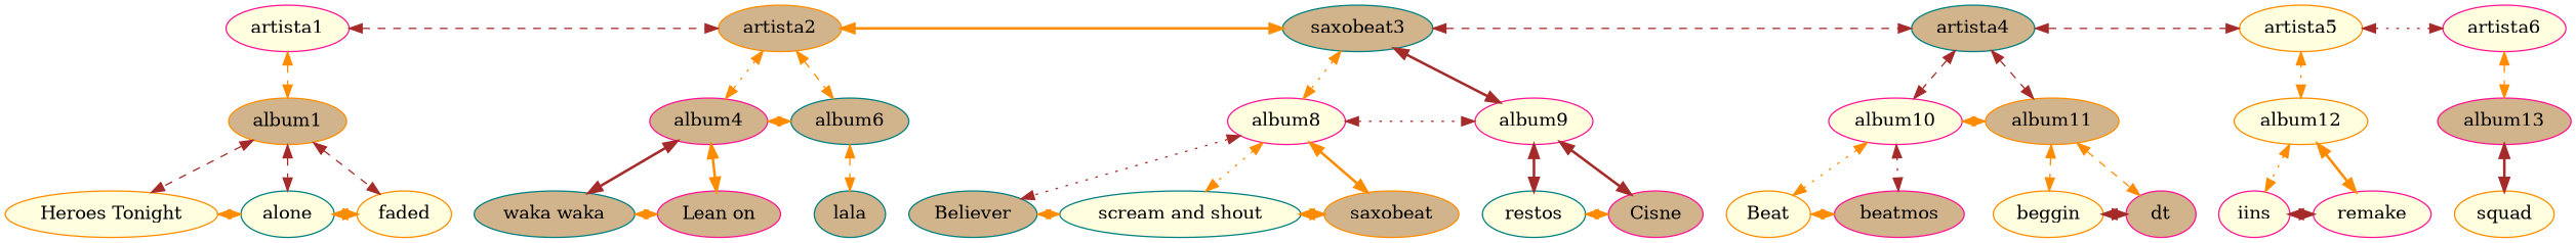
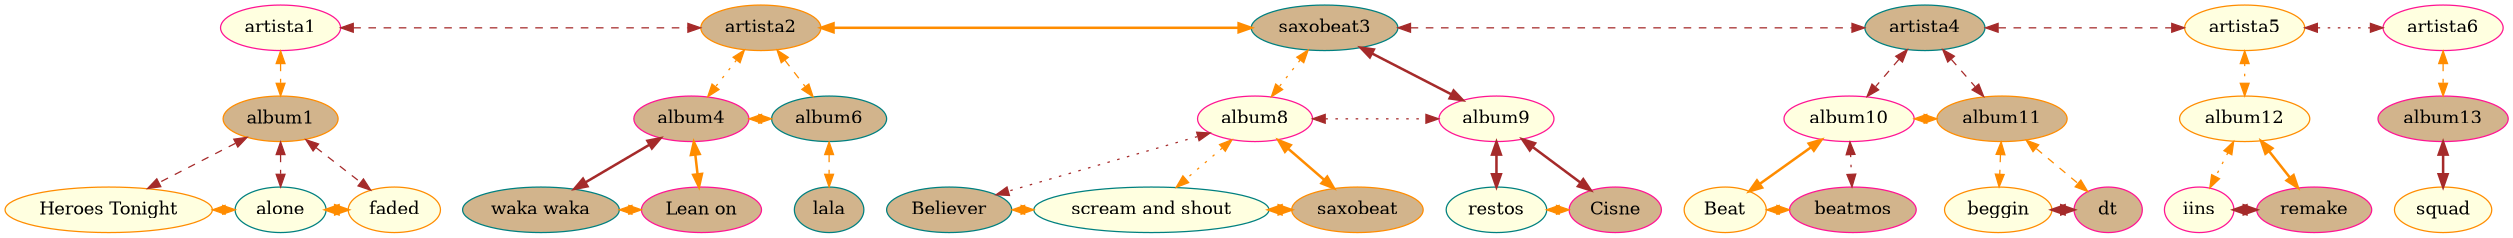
  digraph {
    node [color=deeppink fillcolor=lightyellow style=filled]
    edge [color=darkorange dir=both style=dashed]
    n1 [label=artista1]
    n2 [color=darkorange fillcolor=tan label=artista2]
    n3 [color=darkorange fillcolor=tan label=album1]
    n4 [color=teal fillcolor=tan label=saxobeat3]
    n5 [fillcolor=tan label=album4]
    n6 [color=teal fillcolor=tan label=album6]
    n7 [color=darkorange label="Heroes Tonight"]
    n8 [color=teal label=alone]
    n9 [color=darkorange label=faded]
    n10 [color=teal fillcolor=tan label=artista4]
    n11 [label=album8]
    n12 [label=album9]
    n13 [color=teal fillcolor=tan label="waka waka"]
    n14 [fillcolor=tan label="Lean on"]
    n15 [color=teal fillcolor=tan label=lala]
    n16 [color=darkorange label=artista5]
    n17 [label=album10]
    n18 [color=darkorange fillcolor=tan label=album11]
    n19 [color=teal fillcolor=tan label=Believer]
    n20 [color=teal label="scream and shout"]
    n21 [color=darkorange fillcolor=tan label=saxobeat]
    n22 [color=teal label=restos]
    n23 [fillcolor=tan label=Cisne]
    n24 [label=artista6]
    n25 [color=darkorange label=album12]
    n26 [color=darkorange label=Beat]
    n27 [fillcolor=tan label=beatmos]
    n28 [color=darkorange label=beggin]
    n29 [fillcolor=tan label=dt]
    n30 [fillcolor=tan label=album13]
    n31 [label=iins]
-   n32 [label=remake]
+   n32 [fillcolor=tan label=remake]
    n33 [color=darkorange label=squad]
    n1 -> n2 [color=brown constraint=false]
    n1 -> n3
    n2 -> n4 [constraint=false style=bold]
    n2 -> n5 [style=dotted]
    n2 -> n6
    n3 -> n7 [color=brown]
    n3 -> n8 [color=brown]
    n3 -> n9 [color=brown]
    n4 -> n10 [color=brown constraint=false]
    n4 -> n11 [style=dotted]
    n4 -> n12 [color=brown style=bold]
    n5 -> n6 [constraint=false]
    n5 -> n13 [color=brown style=bold]
    n5 -> n14 [style=bold]
    n6 -> n15
    n7 -> n8 [constraint=false]
    n8 -> n9 [constraint=false style=bold]
    n10 -> n16 [color=brown constraint=false]
    n10 -> n17 [color=brown]
    n10 -> n18 [color=brown]
    n11 -> n12 [color=brown constraint=false style=dotted]
    n11 -> n19 [color=brown style=dotted]
    n11 -> n20 [style=dotted]
    n11 -> n21 [style=bold]
    n12 -> n22 [color=brown style=bold]
    n12 -> n23 [color=brown style=bold]
    n13 -> n14 [constraint=false]
    n16 -> n24 [color=brown constraint=false style=dotted]
    n16 -> n25 [style=dotted]
    n17 -> n18 [constraint=false]
-   n17 -> n26 [style=dotted]
+   n17 -> n26 [style=bold]
    n17 -> n27 [color=brown style=dotted]
    n18 -> n28
    n18 -> n29
    n19 -> n20 [constraint=false]
    n20 -> n21 [constraint=false style=bold]
    n22 -> n23 [constraint=false style=dotted]
    n24 -> n30
    n25 -> n31 [style=dotted]
    n25 -> n32 [style=bold]
    n26 -> n27 [constraint=false]
    n28 -> n29 [color=brown constraint=false style=bold]
    n30 -> n33 [color=brown style=bold]
    n31 -> n32 [color=brown constraint=false style=bold]
  }
